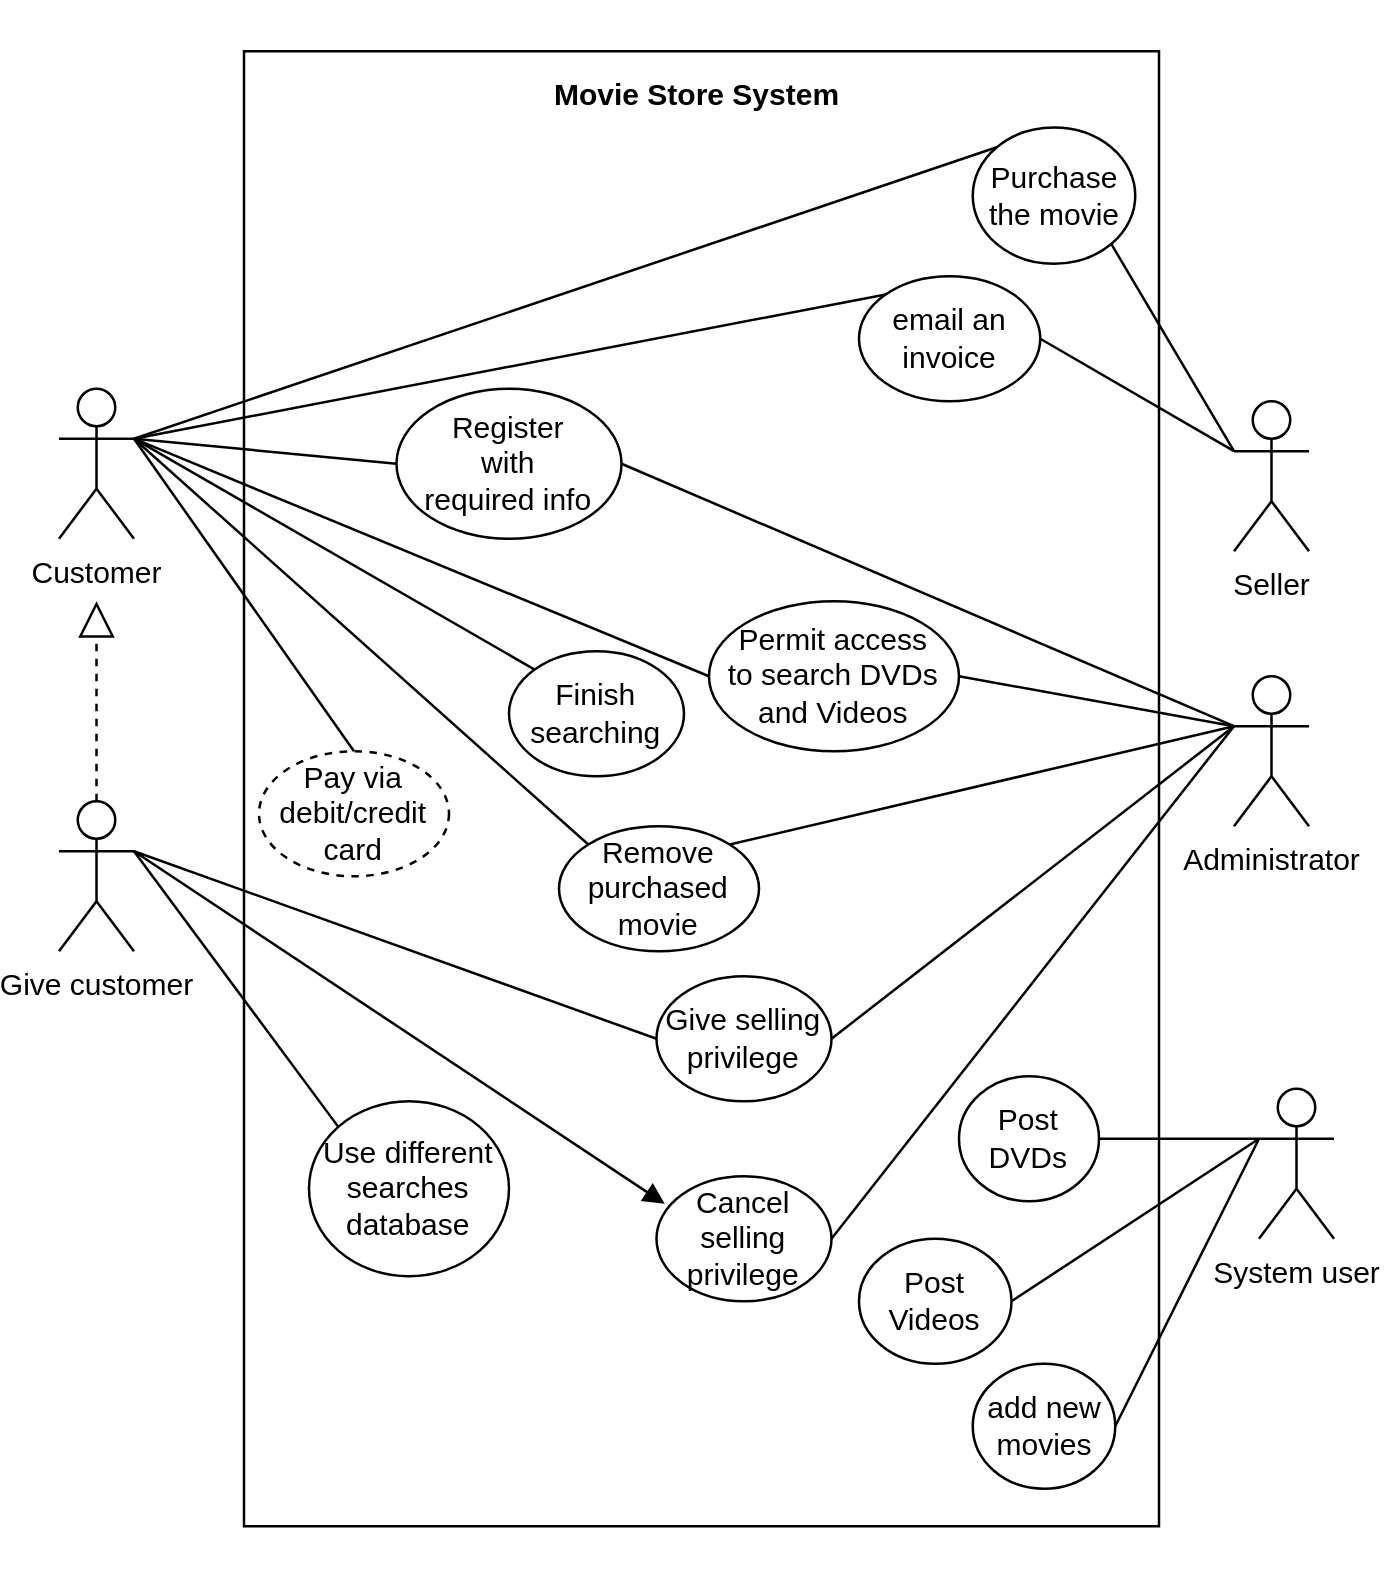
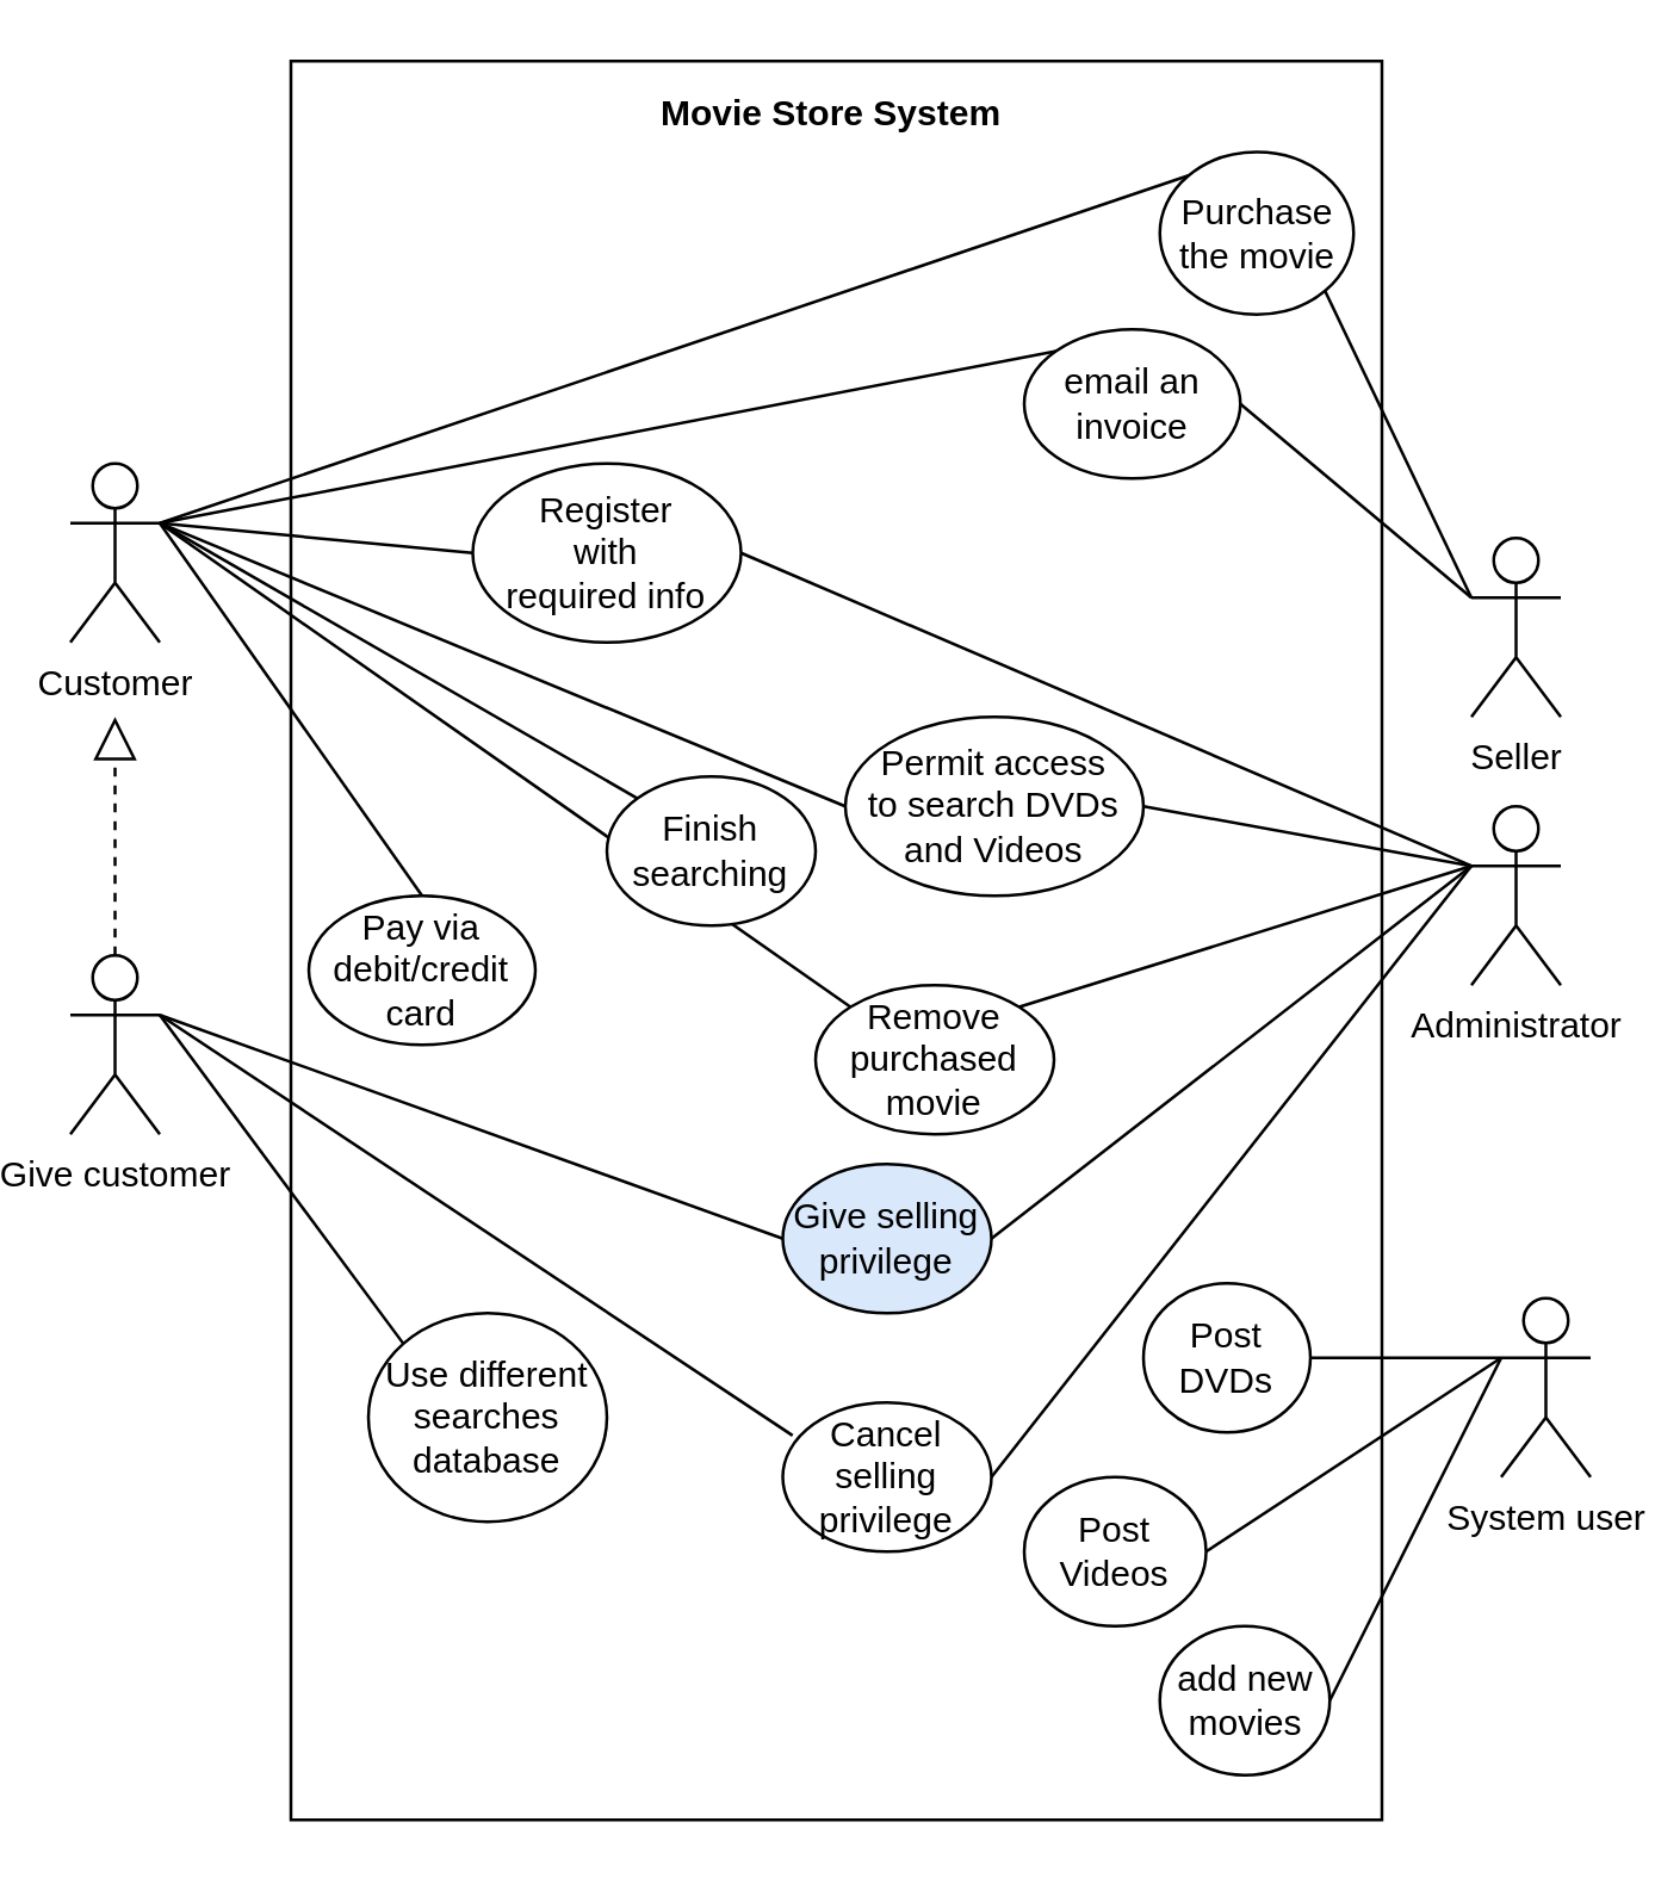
  <mxCell id="0" />
  <mxCell id="1" parent="0" />
  <mxCell id="2" value="" style="html=1;whiteSpace=wrap;" vertex="1" parent="1"><mxGeometry x="94" y="20" width="366" height="590" as="geometry" /></mxCell>
  <mxCell id="3" value="&lt;blockquote style=&quot;margin: 0 0 0 40px; border: none; padding: 0px;&quot;&gt;Movie Store System&lt;/blockquote&gt;" style="text;align=center;fontStyle=1;verticalAlign=middle;spacingLeft=3;spacingRight=3;strokeColor=none;rotatable=0;points=[[0,0.5],[1,0.5]];portConstraint=eastwest;html=1;" vertex="1" parent="1"><mxGeometry x="210" y="24.5" width="90" height="26" as="geometry" /></mxCell>
  <mxCell id="4" value="Customer" style="shape=umlActor;verticalLabelPosition=bottom;verticalAlign=top;html=1;" vertex="1" parent="1"><mxGeometry x="20" y="155" width="30" height="60" as="geometry" /></mxCell>
  <mxCell id="5" value="System user" style="shape=umlActor;verticalLabelPosition=bottom;verticalAlign=top;html=1;" vertex="1" parent="1"><mxGeometry x="500" y="435" width="30" height="60" as="geometry" /></mxCell>
  <mxCell id="6" value="Administrator" style="shape=umlActor;verticalLabelPosition=bottom;verticalAlign=top;html=1;" vertex="1" parent="1"><mxGeometry x="490" y="270" width="30" height="60" as="geometry" /></mxCell>
- <mxCell id="7" value="Seller" style="shape=umlActor;verticalLabelPosition=bottom;verticalAlign=top;html=1;" vertex="1" parent="1"><mxGeometry x="490" y="160" width="30" height="60" as="geometry" /></mxCell>
+ <mxCell id="7" value="Seller" style="shape=umlActor;verticalLabelPosition=bottom;verticalAlign=top;html=1;" vertex="1" parent="1"><mxGeometry x="490" y="180" width="30" height="60" as="geometry" /></mxCell>
  <mxCell id="8" value="Register&lt;br&gt;with&lt;br&gt;required info" style="ellipse;whiteSpace=wrap;html=1;" vertex="1" parent="1"><mxGeometry x="155" y="155" width="90" height="60" as="geometry" /></mxCell>
  <mxCell id="9" value="" style="endArrow=none;html=1;rounded=0;entryX=0;entryY=0.5;entryDx=0;entryDy=0;exitX=1;exitY=0.333;exitDx=0;exitDy=0;exitPerimeter=0;" edge="1" parent="1" source="4" target="8"><mxGeometry width="50" height="50" relative="1" as="geometry"><mxPoint x="260" y="400" as="sourcePoint" /><mxPoint x="310" y="350" as="targetPoint" /></mxGeometry></mxCell>
  <mxCell id="10" value="Permit access&lt;br&gt;to search DVDs and Videos" style="ellipse;whiteSpace=wrap;html=1;" vertex="1" parent="1"><mxGeometry x="280" y="240" width="100" height="60" as="geometry" /></mxCell>
  <mxCell id="11" value="" style="endArrow=none;html=1;rounded=0;entryX=0;entryY=0.333;entryDx=0;entryDy=0;entryPerimeter=0;exitX=1;exitY=0.5;exitDx=0;exitDy=0;" edge="1" parent="1" source="10" target="6"><mxGeometry width="50" height="50" relative="1" as="geometry"><mxPoint x="250" y="390" as="sourcePoint" /><mxPoint x="300" y="340" as="targetPoint" /></mxGeometry></mxCell>
  <mxCell id="12" value="" style="endArrow=none;html=1;rounded=0;exitX=1;exitY=0.333;exitDx=0;exitDy=0;exitPerimeter=0;entryX=0;entryY=0.5;entryDx=0;entryDy=0;" edge="1" parent="1" source="4" target="10"><mxGeometry width="50" height="50" relative="1" as="geometry"><mxPoint x="250" y="390" as="sourcePoint" /><mxPoint x="300" y="340" as="targetPoint" /></mxGeometry></mxCell>
  <mxCell id="13" value="Post DVDs" style="ellipse;whiteSpace=wrap;html=1;" vertex="1" parent="1"><mxGeometry x="380" y="430" width="56" height="50" as="geometry" /></mxCell>
  <mxCell id="14" value="Post Videos" style="ellipse;whiteSpace=wrap;html=1;" vertex="1" parent="1"><mxGeometry x="340" y="495" width="61" height="50" as="geometry" /></mxCell>
  <mxCell id="15" value="" style="endArrow=none;html=1;rounded=0;exitX=1;exitY=0.5;exitDx=0;exitDy=0;entryX=0;entryY=0.333;entryDx=0;entryDy=0;entryPerimeter=0;" edge="1" parent="1" source="13" target="5"><mxGeometry width="50" height="50" relative="1" as="geometry"><mxPoint x="250" y="390" as="sourcePoint" /><mxPoint x="300" y="340" as="targetPoint" /></mxGeometry></mxCell>
  <mxCell id="16" value="" style="endArrow=none;html=1;rounded=0;exitX=1;exitY=0.5;exitDx=0;exitDy=0;entryX=0;entryY=0.333;entryDx=0;entryDy=0;entryPerimeter=0;" edge="1" parent="1" source="14" target="5"><mxGeometry width="50" height="50" relative="1" as="geometry"><mxPoint x="250" y="390" as="sourcePoint" /><mxPoint x="300" y="340" as="targetPoint" /></mxGeometry></mxCell>
  <mxCell id="17" value="add new movies" style="ellipse;whiteSpace=wrap;html=1;" vertex="1" parent="1"><mxGeometry x="385.5" y="545" width="57" height="50" as="geometry" /></mxCell>
  <mxCell id="18" value="" style="endArrow=none;html=1;rounded=0;entryX=0;entryY=0.333;entryDx=0;entryDy=0;entryPerimeter=0;exitX=1;exitY=0.5;exitDx=0;exitDy=0;" edge="1" parent="1" source="17" target="5"><mxGeometry width="50" height="50" relative="1" as="geometry"><mxPoint x="250" y="390" as="sourcePoint" /><mxPoint x="300" y="340" as="targetPoint" /></mxGeometry></mxCell>
- <mxCell id="19" value="Give selling privilege" style="ellipse;whiteSpace=wrap;html=1;" vertex="1" parent="1"><mxGeometry x="259" y="390" width="70" height="50" as="geometry" /></mxCell>
+ <mxCell id="19" value="Give selling privilege" style="ellipse;whiteSpace=wrap;html=1;fillColor=#dae8fc;" vertex="1" parent="1"><mxGeometry x="259" y="390" width="70" height="50" as="geometry" /></mxCell>
  <mxCell id="20" value="Cancel selling privilege" style="ellipse;whiteSpace=wrap;html=1;" vertex="1" parent="1"><mxGeometry x="259" y="470" width="70" height="50" as="geometry" /></mxCell>
  <mxCell id="21" value="" style="endArrow=none;html=1;rounded=0;entryX=1;entryY=0.5;entryDx=0;entryDy=0;exitX=0;exitY=0.333;exitDx=0;exitDy=0;exitPerimeter=0;" edge="1" parent="1" source="6" target="19"><mxGeometry width="50" height="50" relative="1" as="geometry"><mxPoint x="250" y="390" as="sourcePoint" /><mxPoint x="300" y="340" as="targetPoint" /></mxGeometry></mxCell>
  <mxCell id="22" value="" style="endArrow=none;html=1;rounded=0;entryX=1;entryY=0.5;entryDx=0;entryDy=0;exitX=0;exitY=0.333;exitDx=0;exitDy=0;exitPerimeter=0;" edge="1" parent="1" source="6" target="20"><mxGeometry width="50" height="50" relative="1" as="geometry"><mxPoint x="250" y="390" as="sourcePoint" /><mxPoint x="300" y="340" as="targetPoint" /></mxGeometry></mxCell>
  <mxCell id="23" value="" style="endArrow=none;html=1;rounded=0;entryX=0;entryY=0.5;entryDx=0;entryDy=0;exitX=1;exitY=0.333;exitDx=0;exitDy=0;exitPerimeter=0;" edge="1" parent="1" source="37" target="19"><mxGeometry width="50" height="50" relative="1" as="geometry"><mxPoint x="70" y="170" as="sourcePoint" /><mxPoint x="300" y="340" as="targetPoint" /></mxGeometry></mxCell>
- <mxCell id="24" value="" style="endArrow=block;html=1;rounded=0;exitX=1;exitY=0.333;exitDx=0;exitDy=0;exitPerimeter=0;entryX=0.047;entryY=0.221;entryDx=0;entryDy=0;entryPerimeter=0;" edge="1" parent="1" source="37" target="20"><mxGeometry width="50" height="50" relative="1" as="geometry"><mxPoint x="40" y="370" as="sourcePoint" /><mxPoint x="300" y="340" as="targetPoint" /></mxGeometry></mxCell>
+ <mxCell id="24" value="" style="endArrow=none;html=1;rounded=0;exitX=1;exitY=0.333;exitDx=0;exitDy=0;exitPerimeter=0;entryX=0.047;entryY=0.221;entryDx=0;entryDy=0;entryPerimeter=0;" edge="1" parent="1" source="37" target="20"><mxGeometry width="50" height="50" relative="1" as="geometry"><mxPoint x="40" y="370" as="sourcePoint" /><mxPoint x="300" y="340" as="targetPoint" /></mxGeometry></mxCell>
  <mxCell id="25" value="" style="endArrow=none;html=1;rounded=0;entryX=0;entryY=0.333;entryDx=0;entryDy=0;entryPerimeter=0;exitX=1;exitY=0.5;exitDx=0;exitDy=0;" edge="1" parent="1" source="8" target="6"><mxGeometry width="50" height="50" relative="1" as="geometry"><mxPoint x="280" y="380" as="sourcePoint" /><mxPoint x="330" y="330" as="targetPoint" /></mxGeometry></mxCell>
  <mxCell id="26" value="Purchase the movie" style="ellipse;whiteSpace=wrap;html=1;" vertex="1" parent="1"><mxGeometry x="385.5" y="50.5" width="65" height="54.5" as="geometry" /></mxCell>
  <mxCell id="27" value="" style="endArrow=none;html=1;rounded=0;exitX=1;exitY=0.333;exitDx=0;exitDy=0;exitPerimeter=0;entryX=0;entryY=0;entryDx=0;entryDy=0;" edge="1" parent="1" source="4" target="26"><mxGeometry width="50" height="50" relative="1" as="geometry"><mxPoint x="320" y="340" as="sourcePoint" /><mxPoint x="370" y="290" as="targetPoint" /></mxGeometry></mxCell>
  <mxCell id="28" value="" style="endArrow=none;html=1;rounded=0;exitX=1;exitY=1;exitDx=0;exitDy=0;entryX=0;entryY=0.333;entryDx=0;entryDy=0;entryPerimeter=0;" edge="1" parent="1" source="26" target="7"><mxGeometry width="50" height="50" relative="1" as="geometry"><mxPoint x="320" y="340" as="sourcePoint" /><mxPoint x="370" y="290" as="targetPoint" /></mxGeometry></mxCell>
- <mxCell id="29" value="Pay via debit/credit card" style="ellipse;whiteSpace=wrap;html=1;dashed=1;" vertex="1" parent="1"><mxGeometry x="100" y="300" width="76" height="50" as="geometry" /></mxCell>
+ <mxCell id="29" value="Pay via debit/credit card" style="ellipse;whiteSpace=wrap;html=1;" vertex="1" parent="1"><mxGeometry x="100" y="300" width="76" height="50" as="geometry" /></mxCell>
  <mxCell id="30" value="" style="endArrow=none;html=1;rounded=0;exitX=0.5;exitY=0;exitDx=0;exitDy=0;entryX=1;entryY=0.333;entryDx=0;entryDy=0;entryPerimeter=0;" edge="1" parent="1" source="29" target="4"><mxGeometry width="50" height="50" relative="1" as="geometry"><mxPoint x="320" y="340" as="sourcePoint" /><mxPoint x="370" y="290" as="targetPoint" /></mxGeometry></mxCell>
- <mxCell id="31" value="Remove purchased movie" style="ellipse;whiteSpace=wrap;html=1;" vertex="1" parent="1"><mxGeometry x="220" y="330" width="80" height="50" as="geometry" /></mxCell>
+ <mxCell id="31" value="Remove purchased movie" style="ellipse;whiteSpace=wrap;html=1;" vertex="1" parent="1"><mxGeometry x="270" y="330" width="80" height="50" as="geometry" /></mxCell>
  <mxCell id="32" value="" style="endArrow=none;html=1;rounded=0;entryX=1;entryY=0;entryDx=0;entryDy=0;exitX=0;exitY=0.333;exitDx=0;exitDy=0;exitPerimeter=0;" edge="1" parent="1" source="6" target="31"><mxGeometry width="50" height="50" relative="1" as="geometry"><mxPoint x="250" y="370" as="sourcePoint" /><mxPoint x="300" y="320" as="targetPoint" /></mxGeometry></mxCell>
  <mxCell id="33" value="" style="endArrow=none;html=1;rounded=0;entryX=0;entryY=0;entryDx=0;entryDy=0;exitX=1;exitY=0.333;exitDx=0;exitDy=0;exitPerimeter=0;" edge="1" parent="1" source="4" target="31"><mxGeometry width="50" height="50" relative="1" as="geometry"><mxPoint x="250" y="370" as="sourcePoint" /><mxPoint x="300" y="320" as="targetPoint" /></mxGeometry></mxCell>
  <mxCell id="34" value="email an invoice" style="ellipse;whiteSpace=wrap;html=1;" vertex="1" parent="1"><mxGeometry x="340" y="110" width="72.5" height="50" as="geometry" /></mxCell>
  <mxCell id="35" value="" style="endArrow=none;html=1;rounded=0;entryX=0;entryY=0.333;entryDx=0;entryDy=0;entryPerimeter=0;exitX=1;exitY=0.5;exitDx=0;exitDy=0;" edge="1" parent="1" source="34" target="7"><mxGeometry width="50" height="50" relative="1" as="geometry"><mxPoint x="240" y="310" as="sourcePoint" /><mxPoint x="290" y="260" as="targetPoint" /></mxGeometry></mxCell>
  <mxCell id="36" value="" style="endArrow=none;html=1;rounded=0;exitX=0;exitY=0;exitDx=0;exitDy=0;entryX=1;entryY=0.333;entryDx=0;entryDy=0;entryPerimeter=0;" edge="1" parent="1" source="34" target="4"><mxGeometry width="50" height="50" relative="1" as="geometry"><mxPoint x="240" y="310" as="sourcePoint" /><mxPoint x="290" y="260" as="targetPoint" /></mxGeometry></mxCell>
  <mxCell id="37" value="Give customer" style="shape=umlActor;verticalLabelPosition=bottom;verticalAlign=top;html=1;outlineConnect=0;" vertex="1" parent="1"><mxGeometry x="20" y="320" width="30" height="60" as="geometry" /></mxCell>
  <mxCell id="38" value="" style="endArrow=block;dashed=1;endFill=0;endSize=12;html=1;rounded=0;exitX=0.5;exitY=0;exitDx=0;exitDy=0;exitPerimeter=0;" edge="1" parent="1" source="37"><mxGeometry width="160" relative="1" as="geometry"><mxPoint x="270" y="320" as="sourcePoint" /><mxPoint x="35" y="240" as="targetPoint" /></mxGeometry></mxCell>
  <mxCell id="39" value="Use different searches database" style="ellipse;whiteSpace=wrap;html=1;" vertex="1" parent="1"><mxGeometry x="120" y="440" width="80" height="70" as="geometry" /></mxCell>
  <mxCell id="40" value="" style="endArrow=none;html=1;rounded=0;exitX=0;exitY=0;exitDx=0;exitDy=0;entryX=1;entryY=0.333;entryDx=0;entryDy=0;entryPerimeter=0;" edge="1" parent="1" source="39" target="37"><mxGeometry width="50" height="50" relative="1" as="geometry"><mxPoint x="330" y="340" as="sourcePoint" /><mxPoint x="380" y="290" as="targetPoint" /></mxGeometry></mxCell>
  <mxCell id="41" value="Finish searching" style="ellipse;whiteSpace=wrap;html=1;" vertex="1" parent="1"><mxGeometry x="200" y="260" width="70" height="50" as="geometry" /></mxCell>
  <mxCell id="42" value="" style="endArrow=none;html=1;rounded=0;exitX=1;exitY=0.333;exitDx=0;exitDy=0;exitPerimeter=0;entryX=0;entryY=0;entryDx=0;entryDy=0;" edge="1" parent="1" source="4" target="41"><mxGeometry width="50" height="50" relative="1" as="geometry"><mxPoint x="260" y="290" as="sourcePoint" /><mxPoint x="310" y="240" as="targetPoint" /></mxGeometry></mxCell>
